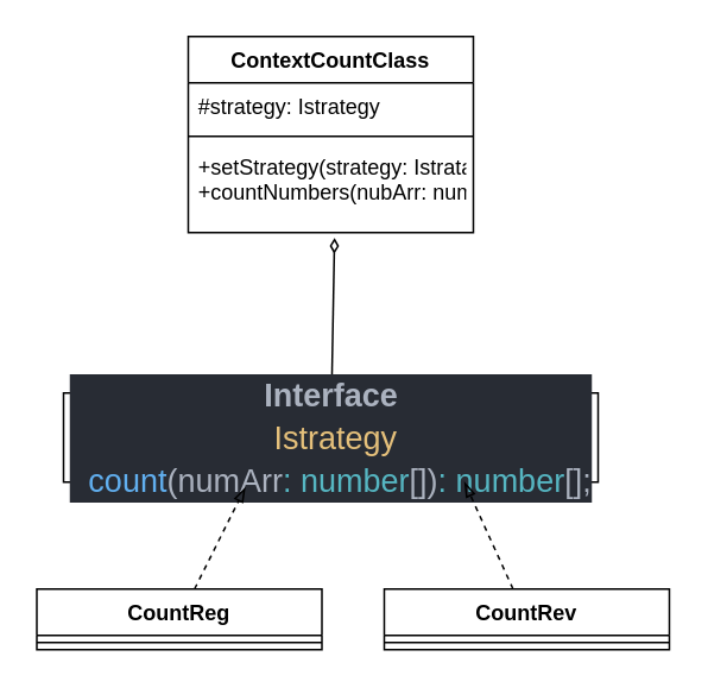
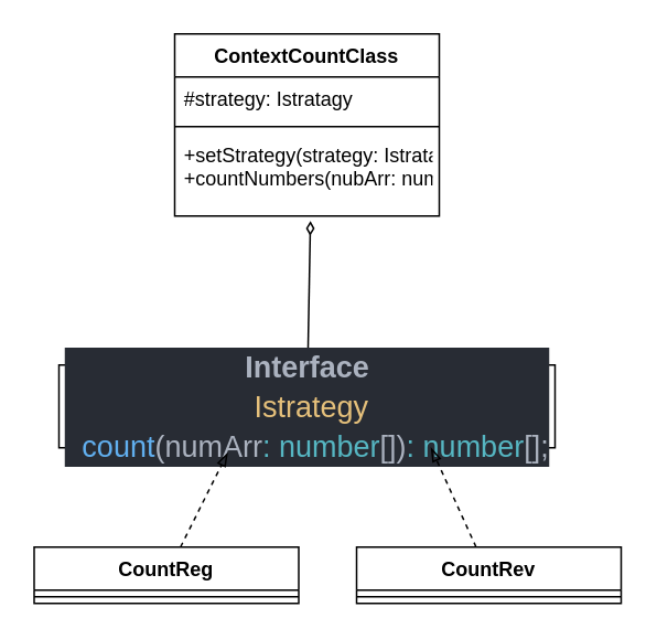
  <mxCell id="0" />
  <mxCell id="1" parent="0" />
  <mxCell id="2" value="ContextCountClass" style="swimlane;fontStyle=1;align=center;verticalAlign=top;childLayout=stackLayout;horizontal=1;startSize=26;horizontalStack=0;resizeParent=1;resizeParentMax=0;resizeLast=0;collapsible=1;marginBottom=0;" parent="1" vertex="1"><mxGeometry x="105" y="20" width="160" height="110" as="geometry" /></mxCell>
- <mxCell id="3" value="#strategy: Istrategy" style="text;strokeColor=none;fillColor=none;align=left;verticalAlign=top;spacingLeft=4;spacingRight=4;overflow=hidden;rotatable=0;points=[[0,0.5],[1,0.5]];portConstraint=eastwest;" parent="2" vertex="1"><mxGeometry y="26" width="160" height="26" as="geometry" /></mxCell>
+ <mxCell id="3" value="#strategy: Istratagy" style="text;strokeColor=none;fillColor=none;align=left;verticalAlign=top;spacingLeft=4;spacingRight=4;overflow=hidden;rotatable=0;points=[[0,0.5],[1,0.5]];portConstraint=eastwest;" parent="2" vertex="1"><mxGeometry y="26" width="160" height="26" as="geometry" /></mxCell>
  <mxCell id="4" value="" style="line;strokeWidth=1;fillColor=none;align=left;verticalAlign=middle;spacingTop=-1;spacingLeft=3;spacingRight=3;rotatable=0;labelPosition=right;points=[];portConstraint=eastwest;" parent="2" vertex="1"><mxGeometry y="52" width="160" height="8" as="geometry" /></mxCell>
  <mxCell id="5" value="+setStrategy(strategy: Istratagy): void&#10;+countNumbers(nubArr: number[]): number[]" style="text;strokeColor=none;fillColor=none;align=left;verticalAlign=top;spacingLeft=4;spacingRight=4;overflow=hidden;rotatable=0;points=[[0,0.5],[1,0.5]];portConstraint=eastwest;" parent="2" vertex="1"><mxGeometry y="60" width="160" height="50" as="geometry" /></mxCell>
  <mxCell id="6" style="edgeStyle=none;html=1;entryX=0.513;entryY=1.06;entryDx=0;entryDy=0;entryPerimeter=0;endArrow=diamondThin;endFill=0;startArrow=none;startFill=0;" parent="1" source="7" target="5" edge="1"><mxGeometry relative="1" as="geometry" /></mxCell>
  <mxCell id="7" value="&lt;div style=&quot;color: rgb(171 , 178 , 191) ; background-color: rgb(40 , 44 , 52) ; font-family: , &amp;#34;consolas&amp;#34; , &amp;#34;courier new&amp;#34; , monospace ; font-size: 18px ; line-height: 24px&quot;&gt;&lt;b&gt;Interface&lt;/b&gt;&lt;/div&gt;&lt;div style=&quot;color: rgb(171 , 178 , 191) ; background-color: rgb(40 , 44 , 52) ; font-family: , &amp;#34;consolas&amp;#34; , &amp;#34;courier new&amp;#34; , monospace ; font-size: 18px ; line-height: 24px&quot;&gt;&amp;nbsp;&lt;span style=&quot;color: #e5c07b&quot;&gt;Istrategy&lt;/span&gt;&lt;/div&gt;&lt;div style=&quot;color: rgb(171 , 178 , 191) ; background-color: rgb(40 , 44 , 52) ; font-family: , &amp;#34;consolas&amp;#34; , &amp;#34;courier new&amp;#34; , monospace ; font-size: 18px ; line-height: 24px&quot;&gt;&lt;div style=&quot;font-family: , &amp;#34;consolas&amp;#34; , &amp;#34;courier new&amp;#34; , monospace ; line-height: 24px&quot;&gt;&amp;nbsp; &lt;span style=&quot;color: #61afef&quot;&gt;count&lt;/span&gt;(numArr&lt;span style=&quot;color: #56b6c2&quot;&gt;:&lt;/span&gt; &lt;span style=&quot;color: #56b6c2&quot;&gt;number&lt;/span&gt;[])&lt;span style=&quot;color: #56b6c2&quot;&gt;:&lt;/span&gt; &lt;span style=&quot;color: #56b6c2&quot;&gt;number&lt;/span&gt;[];&lt;/div&gt;&lt;/div&gt;" style="html=1;" parent="1" vertex="1"><mxGeometry x="35" y="220" width="300" height="50" as="geometry" /></mxCell>
  <mxCell id="8" style="edgeStyle=none;html=1;entryX=0.75;entryY=1;entryDx=0;entryDy=0;dashed=1;endArrow=blockThin;endFill=0;" parent="1" source="9" target="7" edge="1"><mxGeometry relative="1" as="geometry" /></mxCell>
  <mxCell id="9" value="CountRev" style="swimlane;fontStyle=1;align=center;verticalAlign=top;childLayout=stackLayout;horizontal=1;startSize=26;horizontalStack=0;resizeParent=1;resizeParentMax=0;resizeLast=0;collapsible=1;marginBottom=0;" parent="1" vertex="1"><mxGeometry x="215" y="330" width="160" height="34" as="geometry" /></mxCell>
  <mxCell id="10" value="" style="line;strokeWidth=1;fillColor=none;align=left;verticalAlign=middle;spacingTop=-1;spacingLeft=3;spacingRight=3;rotatable=0;labelPosition=right;points=[];portConstraint=eastwest;" parent="9" vertex="1"><mxGeometry y="26" width="160" height="8" as="geometry" /></mxCell>
  <mxCell id="11" style="edgeStyle=none;html=1;entryX=0.34;entryY=1.06;entryDx=0;entryDy=0;entryPerimeter=0;endArrow=blockThin;endFill=0;dashed=1;" parent="1" source="12" target="7" edge="1"><mxGeometry relative="1" as="geometry" /></mxCell>
  <mxCell id="12" value="CountReg" style="swimlane;fontStyle=1;align=center;verticalAlign=top;childLayout=stackLayout;horizontal=1;startSize=26;horizontalStack=0;resizeParent=1;resizeParentMax=0;resizeLast=0;collapsible=1;marginBottom=0;" parent="1" vertex="1"><mxGeometry x="20" y="330" width="160" height="34" as="geometry" /></mxCell>
  <mxCell id="13" value="" style="line;strokeWidth=1;fillColor=none;align=left;verticalAlign=middle;spacingTop=-1;spacingLeft=3;spacingRight=3;rotatable=0;labelPosition=right;points=[];portConstraint=eastwest;" parent="12" vertex="1"><mxGeometry y="26" width="160" height="8" as="geometry" /></mxCell>
